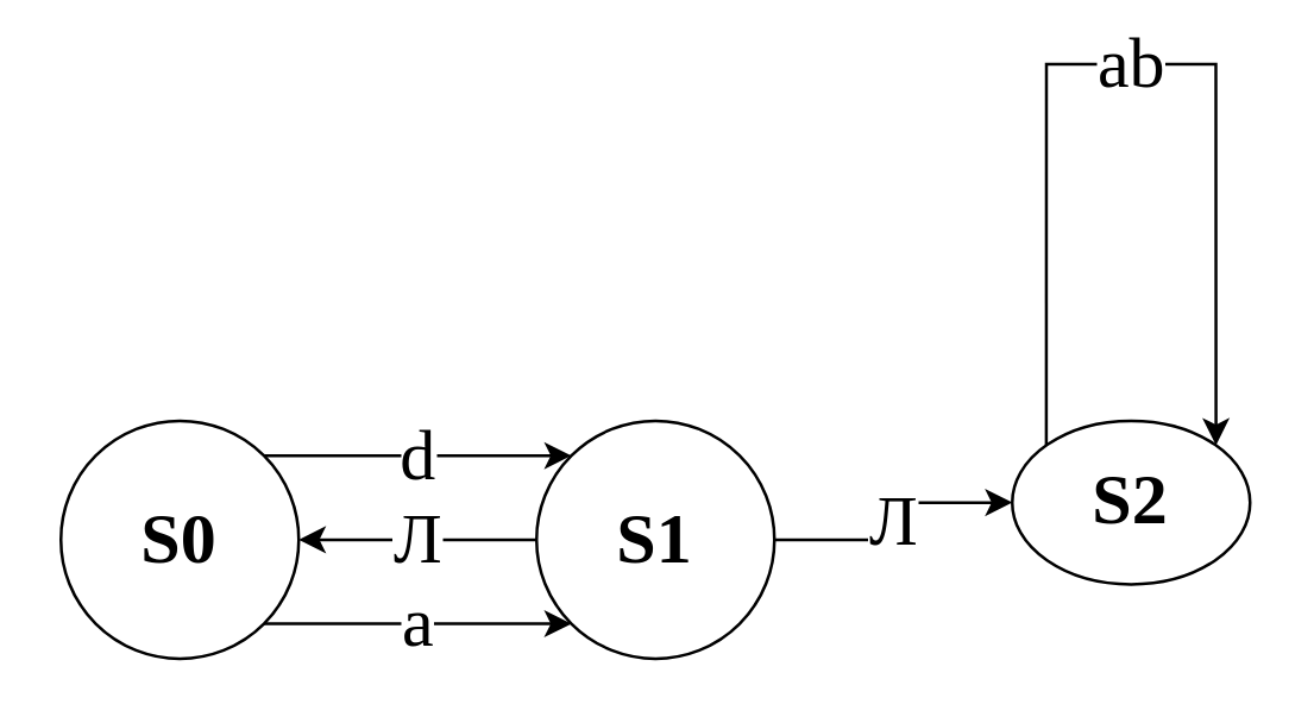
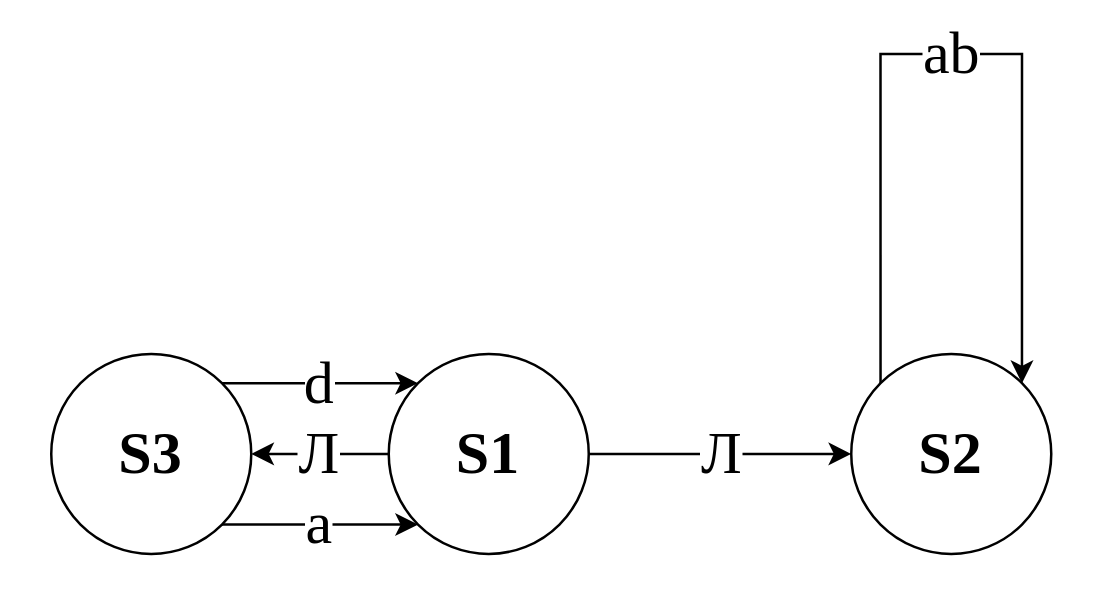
  <mxCell id="0" />
  <mxCell id="1" parent="0" />
  <mxCell id="2" value="&lt;font&gt;d&lt;/font&gt;" style="edgeStyle=orthogonalEdgeStyle;rounded=0;orthogonalLoop=1;jettySize=auto;html=1;exitX=1;exitY=0;exitDx=0;exitDy=0;entryX=0;entryY=0;entryDx=0;entryDy=0;fontSize=24;fontFamily=Times New Roman;align=center;" edge="1" parent="1" source="4" target="7"><mxGeometry relative="1" as="geometry" /></mxCell>
  <mxCell id="3" value="a" style="edgeStyle=orthogonalEdgeStyle;rounded=0;orthogonalLoop=1;jettySize=auto;html=1;exitX=1;exitY=1;exitDx=0;exitDy=0;entryX=0;entryY=1;entryDx=0;entryDy=0;fontSize=24;fontFamily=Times New Roman;align=center;" edge="1" parent="1" source="4" target="7"><mxGeometry relative="1" as="geometry" /></mxCell>
- <mxCell id="4" value="S0" style="ellipse;whiteSpace=wrap;html=1;aspect=fixed;fontSize=24;fontFamily=Times New Roman;fontStyle=1;align=center;" vertex="1" parent="1"><mxGeometry x="20" y="140.95" width="80" height="80" as="geometry" /></mxCell>
+ <mxCell id="4" value="S3" style="ellipse;whiteSpace=wrap;html=1;aspect=fixed;fontSize=24;fontFamily=Times New Roman;fontStyle=1;align=center;" vertex="1" parent="1"><mxGeometry x="20" y="140.95" width="80" height="80" as="geometry" /></mxCell>
  <mxCell id="5" value="Л" style="edgeStyle=orthogonalEdgeStyle;rounded=0;orthogonalLoop=1;jettySize=auto;html=1;exitX=0;exitY=0.5;exitDx=0;exitDy=0;entryX=1;entryY=0.5;entryDx=0;entryDy=0;fontSize=24;fontFamily=Times New Roman;align=center;" edge="1" parent="1" source="7" target="4"><mxGeometry relative="1" as="geometry" /></mxCell>
  <mxCell id="6" value="Л" style="edgeStyle=orthogonalEdgeStyle;rounded=0;orthogonalLoop=1;jettySize=auto;html=1;exitX=1;exitY=0.5;exitDx=0;exitDy=0;entryX=0;entryY=0.5;entryDx=0;entryDy=0;fontSize=24;fontFamily=Times New Roman;align=center;" edge="1" parent="1" source="7" target="9"><mxGeometry relative="1" as="geometry" /></mxCell>
- <mxCell id="7" value="S1" style="ellipse;whiteSpace=wrap;html=1;aspect=fixed;fontSize=24;fontFamily=Times New Roman;fontStyle=1;align=center;" vertex="1" parent="1"><mxGeometry x="180" y="140.95" width="80" height="80" as="geometry" /></mxCell>
+ <mxCell id="7" value="S1" style="ellipse;whiteSpace=wrap;html=1;aspect=fixed;fontSize=24;fontFamily=Times New Roman;fontStyle=1;align=center;" vertex="1" parent="1"><mxGeometry x="155" y="140.95" width="80" height="80" as="geometry" /></mxCell>
  <mxCell id="8" value="ab" style="edgeStyle=orthogonalEdgeStyle;rounded=0;orthogonalLoop=1;jettySize=auto;html=1;exitX=0;exitY=0;exitDx=0;exitDy=0;entryX=1;entryY=0;entryDx=0;entryDy=0;fontSize=24;fontFamily=Times New Roman;align=center;" edge="1" parent="1" source="9" target="9"><mxGeometry relative="1" as="geometry"><mxPoint x="410" y="60.95" as="targetPoint" /><Array as="points"><mxPoint x="352" y="20.95" /><mxPoint x="408" y="20.95" /></Array></mxGeometry></mxCell>
- <mxCell id="9" value="S2" style="ellipse;whiteSpace=wrap;html=1;aspect=fixed;fontSize=24;fontFamily=Times New Roman;fontStyle=1;align=center;" vertex="1" parent="1"><mxGeometry x="340" y="140.95" width="80" height="55" as="geometry" /></mxCell>
+ <mxCell id="9" value="S2" style="ellipse;whiteSpace=wrap;html=1;aspect=fixed;fontSize=24;fontFamily=Times New Roman;fontStyle=1;align=center;" vertex="1" parent="1"><mxGeometry x="340" y="140.95" width="80" height="80" as="geometry" /></mxCell>
